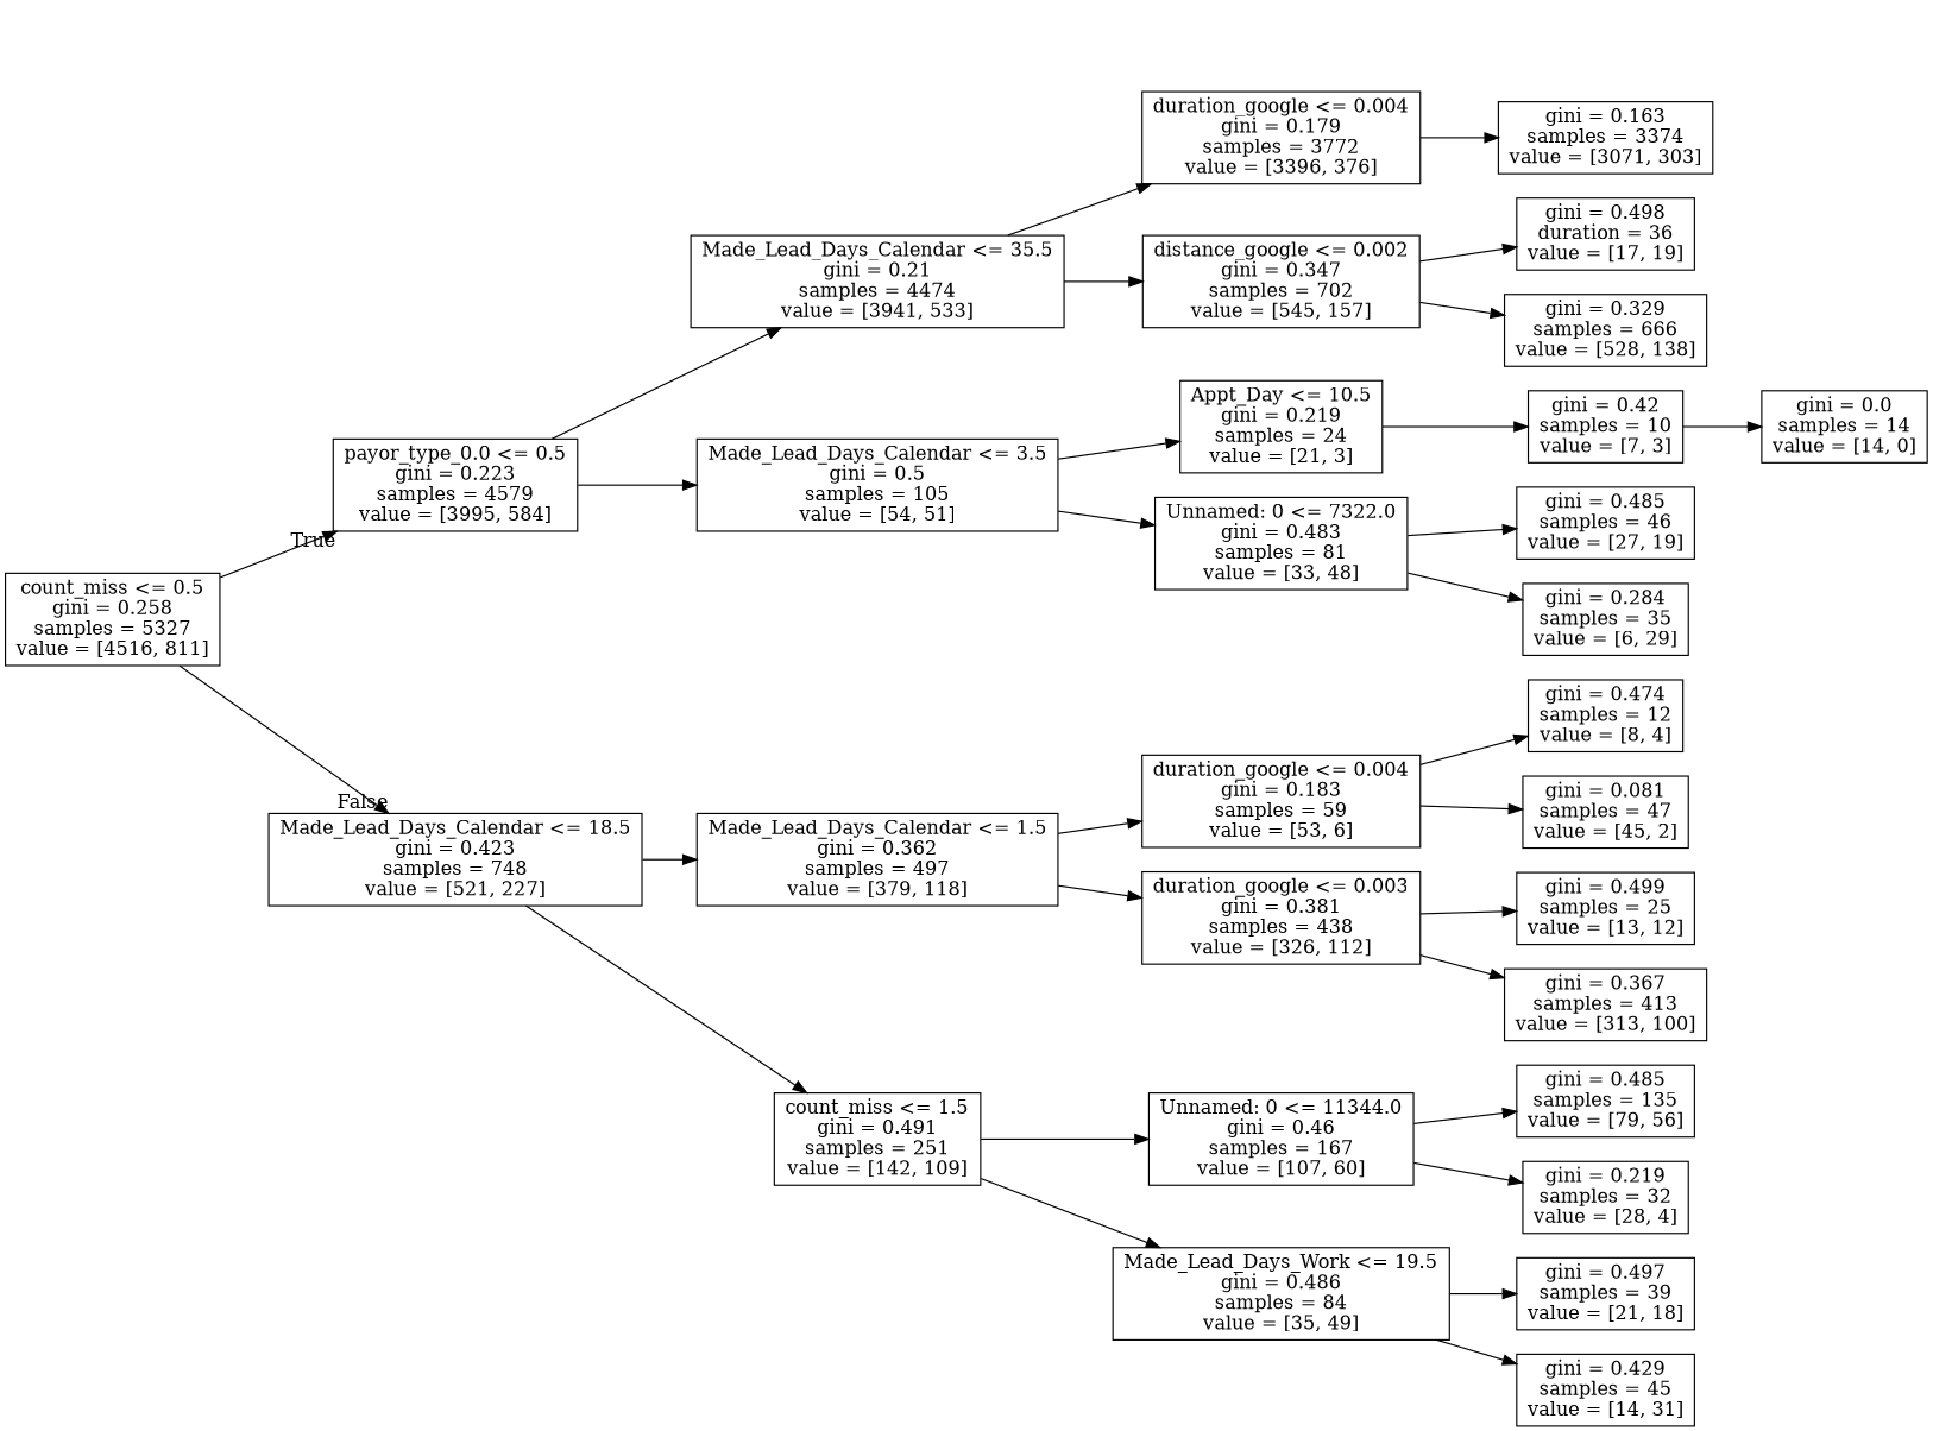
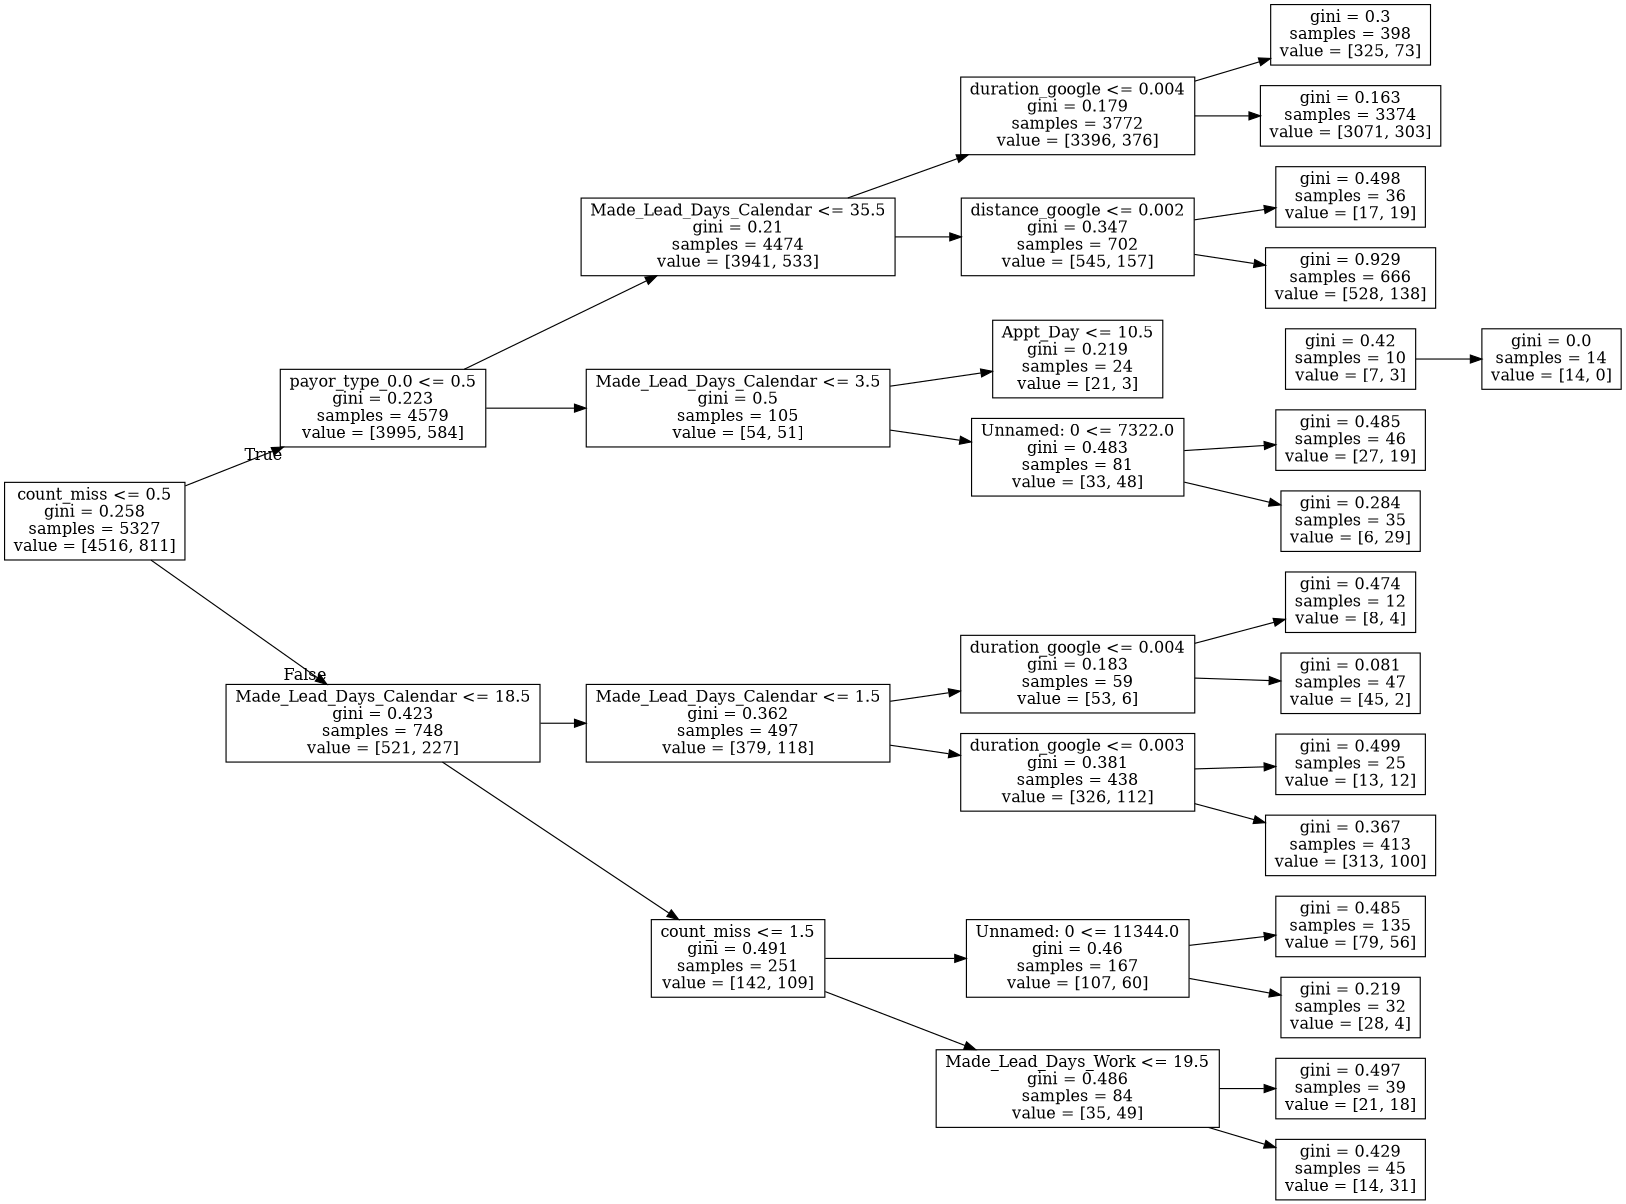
  digraph {
    rankdir=LR
    node [shape=box]
    n1 [label="count_miss <= 0.5\ngini = 0.258\nsamples = 5327\nvalue = [4516, 811]"]
    n2 [label="payor_type_0.0 <= 0.5\ngini = 0.223\nsamples = 4579\nvalue = [3995, 584]"]
    n3 [label="Made_Lead_Days_Calendar <= 18.5\ngini = 0.423\nsamples = 748\nvalue = [521, 227]"]
    n4 [label="Made_Lead_Days_Calendar <= 35.5\ngini = 0.21\nsamples = 4474\nvalue = [3941, 533]"]
    n5 [label="Made_Lead_Days_Calendar <= 3.5\ngini = 0.5\nsamples = 105\nvalue = [54, 51]"]
    n6 [label="Made_Lead_Days_Calendar <= 1.5\ngini = 0.362\nsamples = 497\nvalue = [379, 118]"]
    n7 [label="count_miss <= 1.5\ngini = 0.491\nsamples = 251\nvalue = [142, 109]"]
    n8 [label="duration_google <= 0.004\ngini = 0.179\nsamples = 3772\nvalue = [3396, 376]"]
    n9 [label="distance_google <= 0.002\ngini = 0.347\nsamples = 702\nvalue = [545, 157]"]
    n10 [label="Appt_Day <= 10.5\ngini = 0.219\nsamples = 24\nvalue = [21, 3]"]
    n11 [label="Unnamed: 0 <= 7322.0\ngini = 0.483\nsamples = 81\nvalue = [33, 48]"]
+   n12 [label="gini = 0.3\nsamples = 398\nvalue = [325, 73]"]
    n13 [label="gini = 0.163\nsamples = 3374\nvalue = [3071, 303]"]
-   n14 [label="gini = 0.498\nduration = 36\nvalue = [17, 19]"]
-   n15 [label="gini = 0.329\nsamples = 666\nvalue = [528, 138]"]
+   n14 [label="gini = 0.498\nsamples = 36\nvalue = [17, 19]"]
+   n15 [label="gini = 0.929\nsamples = 666\nvalue = [528, 138]"]
    n16 [label="gini = 0.42\nsamples = 10\nvalue = [7, 3]"]
    n17 [label="gini = 0.485\nsamples = 46\nvalue = [27, 19]"]
    n18 [label="gini = 0.284\nsamples = 35\nvalue = [6, 29]"]
    n19 [label="gini = 0.0\nsamples = 14\nvalue = [14, 0]"]
    n20 [label="duration_google <= 0.004\ngini = 0.183\nsamples = 59\nvalue = [53, 6]"]
    n21 [label="duration_google <= 0.003\ngini = 0.381\nsamples = 438\nvalue = [326, 112]"]
    n22 [label="Unnamed: 0 <= 11344.0\ngini = 0.46\nsamples = 167\nvalue = [107, 60]"]
    n23 [label="Made_Lead_Days_Work <= 19.5\ngini = 0.486\nsamples = 84\nvalue = [35, 49]"]
    n24 [label="gini = 0.474\nsamples = 12\nvalue = [8, 4]"]
    n25 [label="gini = 0.081\nsamples = 47\nvalue = [45, 2]"]
    n26 [label="gini = 0.499\nsamples = 25\nvalue = [13, 12]"]
    n27 [label="gini = 0.367\nsamples = 413\nvalue = [313, 100]"]
    n28 [label="gini = 0.485\nsamples = 135\nvalue = [79, 56]"]
    n29 [label="gini = 0.219\nsamples = 32\nvalue = [28, 4]"]
    n30 [label="gini = 0.497\nsamples = 39\nvalue = [21, 18]"]
    n31 [label="gini = 0.429\nsamples = 45\nvalue = [14, 31]"]
    n1 -> n2 [headlabel=True labelangle=45 labeldistance=2.5]
    n1 -> n3 [headlabel=False labelangle=-45 labeldistance=2.5]
    n2 -> n4
    n2 -> n5
    n3 -> n6
    n3 -> n7
    n4 -> n8
    n4 -> n9
    n5 -> n10
    n5 -> n11
    n6 -> n20
    n6 -> n21
    n7 -> n22
    n7 -> n23
+   n8 -> n12
    n8 -> n13
    n9 -> n14
    n9 -> n15
-   n10 -> n16
    n11 -> n17
    n11 -> n18
    n16 -> n19
    n20 -> n24
    n20 -> n25
    n21 -> n26
    n21 -> n27
    n22 -> n28
    n22 -> n29
    n23 -> n30
    n23 -> n31
  }
